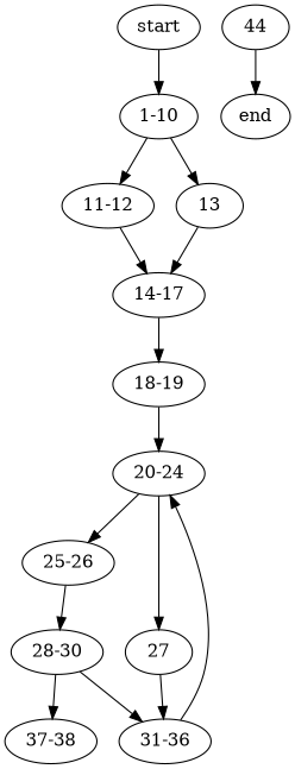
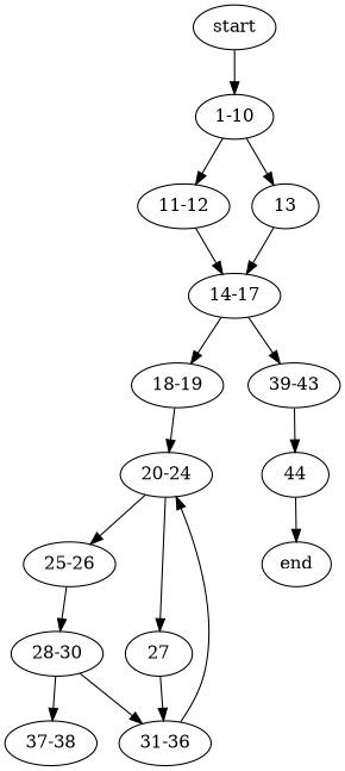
  digraph {
    start
    "1-10"
    "11-12"
    13
    "14-17"
    "18-19"
+   "39-43"
    "20-24"
    44
    "25-26"
    27
    end
    "28-30"
    "31-36"
    "37-38"
    start -> "1-10"
    "1-10" -> "11-12"
    "1-10" -> 13
    "11-12" -> "14-17"
    13 -> "14-17"
    "14-17" -> "18-19"
+   "14-17" -> "39-43"
    "18-19" -> "20-24"
+   "39-43" -> 44
    "20-24" -> "25-26"
    "20-24" -> 27
    44 -> end
    "25-26" -> "28-30"
    27 -> "31-36"
    "28-30" -> "31-36"
    "28-30" -> "37-38"
    "31-36" -> "20-24"
  }
